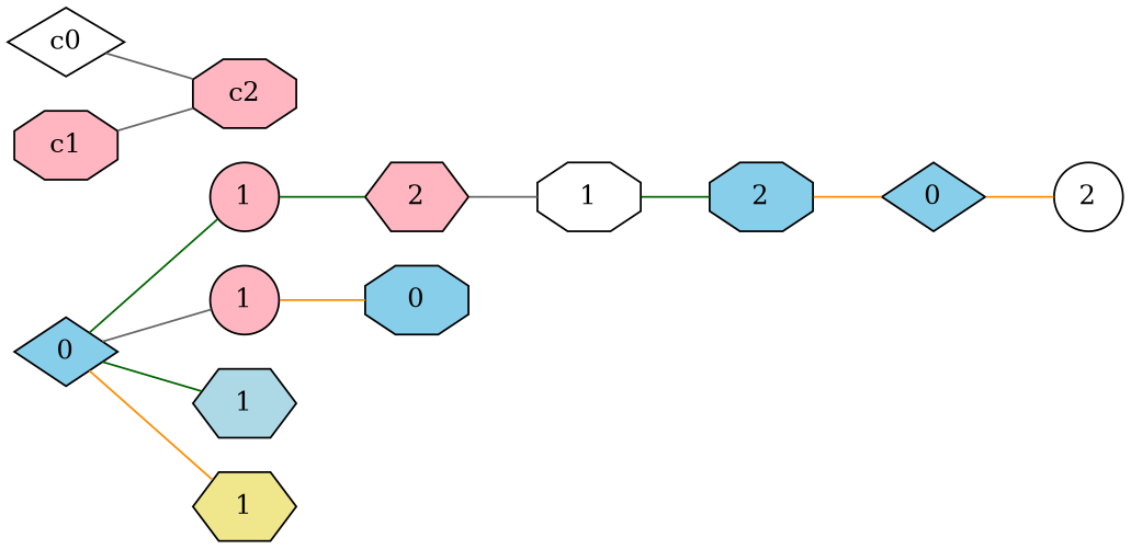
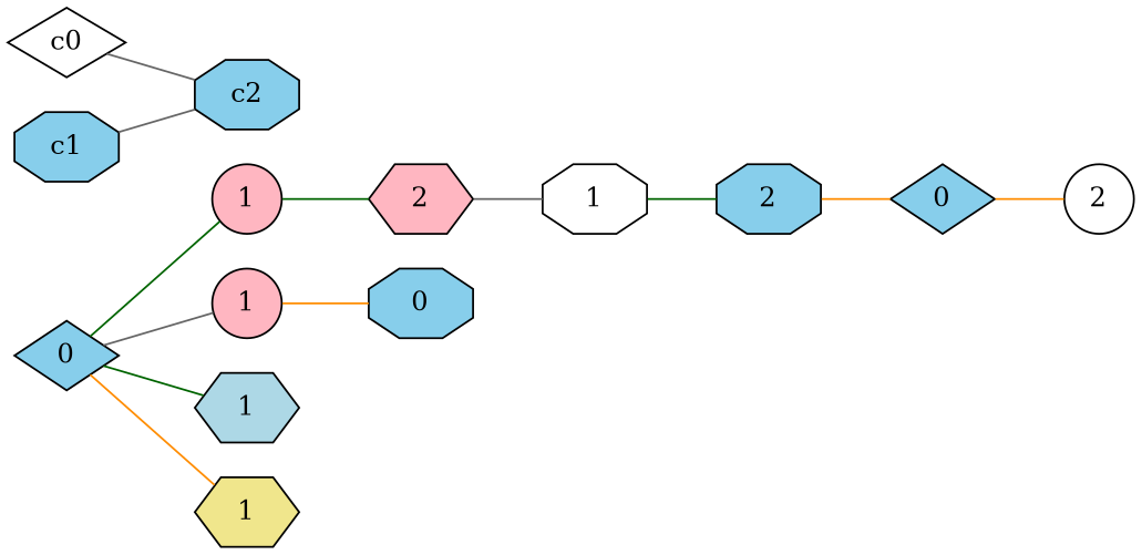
  graph {
    rankdir=LR
    node [fillcolor=skyblue shape=octagon style=filled]
    edge [color=darkgreen]
    n1 [label=0 shape=diamond]
    n2 [fillcolor=lightpink label=1 shape=circle]
    n3 [fillcolor=lightpink label=1 shape=circle]
    n4 [fillcolor=lightblue label=1 shape=hexagon]
    n5 [fillcolor=khaki label=1 shape=hexagon]
    n6 [fillcolor=lightpink label=2 shape=hexagon]
    n7 [label=0]
    n8 [fillcolor=white label=1]
    n9 [label=2]
    n10 [label=0 shape=diamond]
    n11 [fillcolor=white label=2 shape=circle]
    c0 [fillcolor=white shape=diamond]
-   c2 [fillcolor=lightpink]
-   c1 [fillcolor=lightpink]
+   c2
+   c1
    n1 -- n2
    n1 -- n3 [color=gray40]
    n1 -- n4
    n1 -- n5 [color=darkorange]
    n2 -- n6
    n3 -- n7 [color=darkorange]
    n6 -- n8 [color=gray40]
    n8 -- n9
    n9 -- n10 [color=darkorange]
    n10 -- n11 [color=darkorange]
    c0 -- c2 [color=gray40]
    c1 -- c2 [color=gray40]
  }
